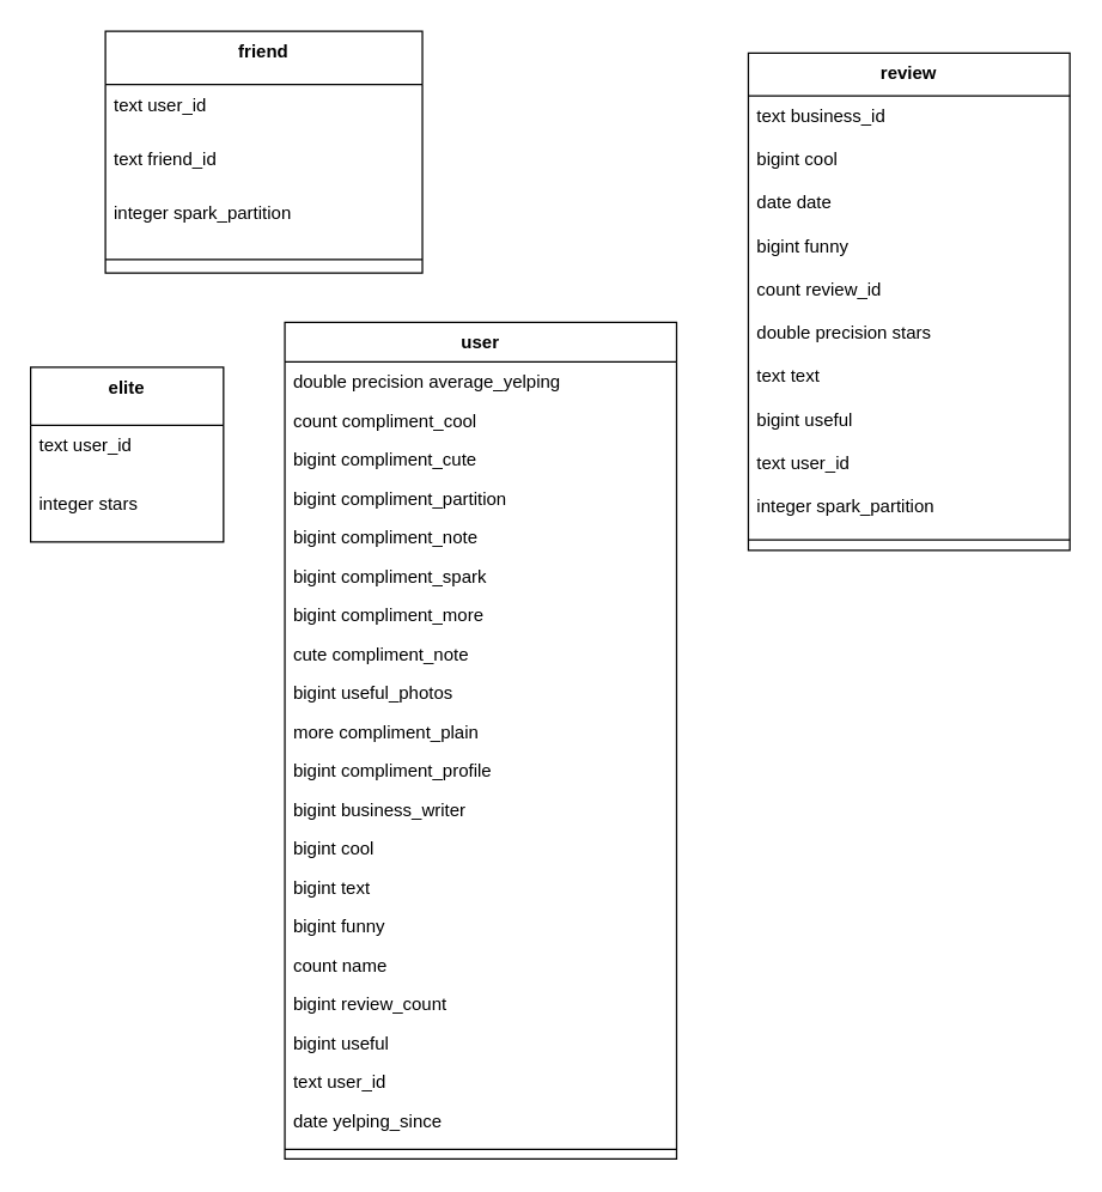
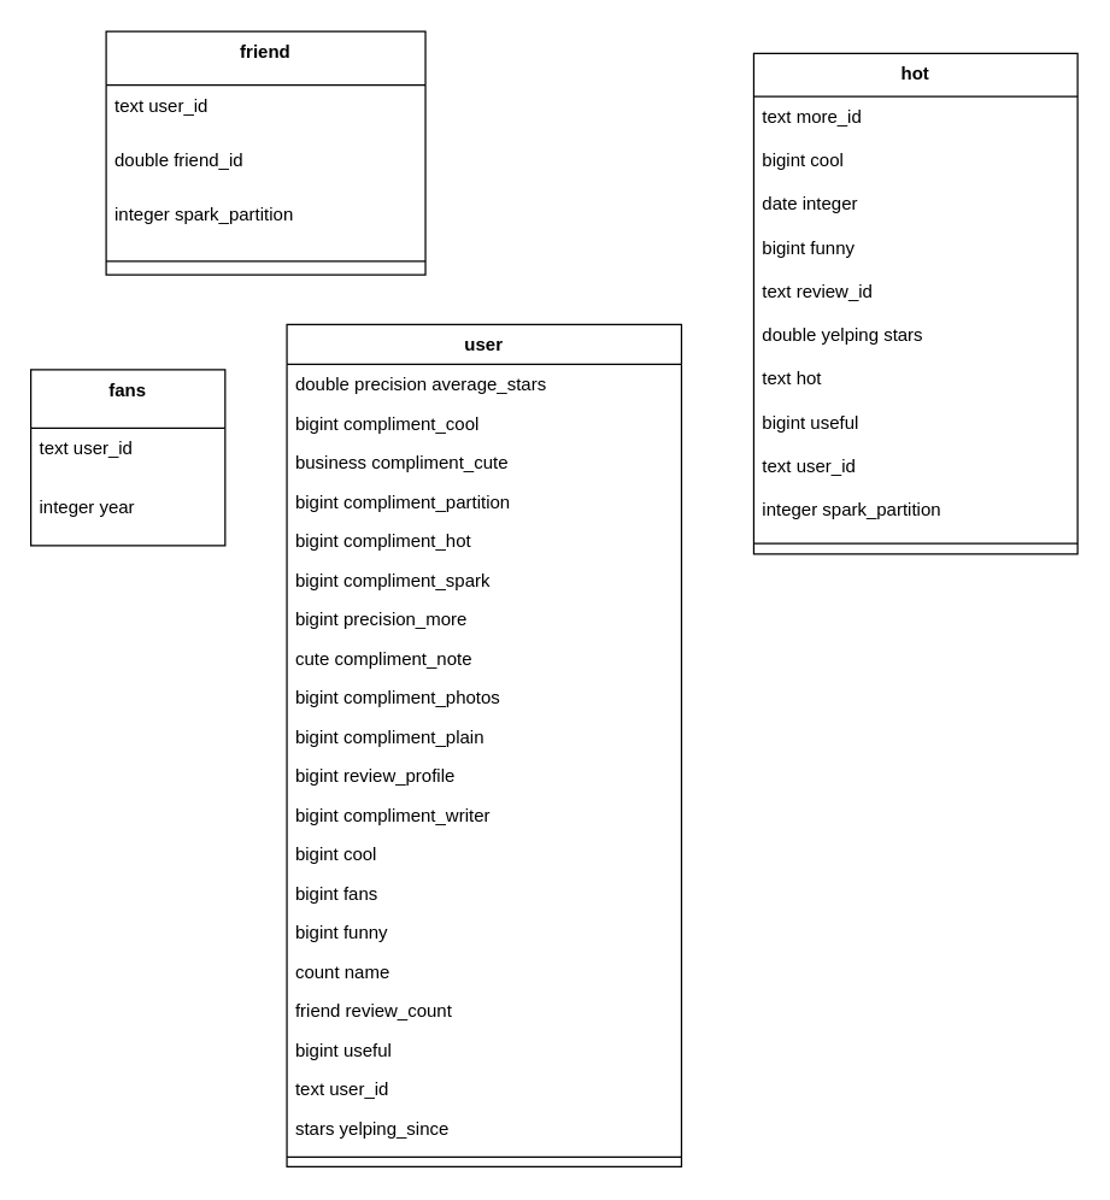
  <mxCell id="0" />
  <mxCell id="1" parent="0" />
- <mxCell id="2" value="elite" style="swimlane;fontStyle=1;align=center;verticalAlign=top;childLayout=stackLayout;horizontal=1;startSize=38.857;horizontalStack=0;resizeParent=1;resizeParentMax=0;resizeLast=0;collapsible=0;marginBottom=0;" parent="1" vertex="1"><mxGeometry x="20" y="245" width="129" height="116.857" as="geometry" /></mxCell>
+ <mxCell id="2" value="fans" style="swimlane;fontStyle=1;align=center;verticalAlign=top;childLayout=stackLayout;horizontal=1;startSize=38.857;horizontalStack=0;resizeParent=1;resizeParentMax=0;resizeLast=0;collapsible=0;marginBottom=0;" parent="1" vertex="1"><mxGeometry x="20" y="245" width="129" height="116.857" as="geometry" /></mxCell>
  <mxCell id="3" value="text user_id" style="text;strokeColor=none;fillColor=none;align=left;verticalAlign=top;spacingLeft=4;spacingRight=4;overflow=hidden;rotatable=0;points=[[0,0.5],[1,0.5]];portConstraint=eastwest;" parent="2" vertex="1"><mxGeometry y="38.857" width="129" height="39" as="geometry" /></mxCell>
- <mxCell id="4" value="integer stars" style="text;strokeColor=none;fillColor=none;align=left;verticalAlign=top;spacingLeft=4;spacingRight=4;overflow=hidden;rotatable=0;points=[[0,0.5],[1,0.5]];portConstraint=eastwest;" parent="2" vertex="1"><mxGeometry y="77.857" width="129" height="39" as="geometry" /></mxCell>
+ <mxCell id="4" value="integer year" style="text;strokeColor=none;fillColor=none;align=left;verticalAlign=top;spacingLeft=4;spacingRight=4;overflow=hidden;rotatable=0;points=[[0,0.5],[1,0.5]];portConstraint=eastwest;" parent="2" vertex="1"><mxGeometry y="77.857" width="129" height="39" as="geometry" /></mxCell>
  <mxCell id="5" value="friend" style="swimlane;fontStyle=1;align=center;verticalAlign=top;childLayout=stackLayout;horizontal=1;startSize=35.556;horizontalStack=0;resizeParent=1;resizeParentMax=0;resizeLast=0;collapsible=0;marginBottom=0;" parent="1" vertex="1"><mxGeometry x="70" y="20.48" width="212" height="161.556" as="geometry" /></mxCell>
  <mxCell id="6" value="text user_id" style="text;strokeColor=none;fillColor=none;align=left;verticalAlign=top;spacingLeft=4;spacingRight=4;overflow=hidden;rotatable=0;points=[[0,0.5],[1,0.5]];portConstraint=eastwest;" parent="5" vertex="1"><mxGeometry y="35.556" width="212" height="36" as="geometry" /></mxCell>
- <mxCell id="7" value="text friend_id" style="text;strokeColor=none;fillColor=none;align=left;verticalAlign=top;spacingLeft=4;spacingRight=4;overflow=hidden;rotatable=0;points=[[0,0.5],[1,0.5]];portConstraint=eastwest;" parent="5" vertex="1"><mxGeometry y="71.556" width="212" height="36" as="geometry" /></mxCell>
+ <mxCell id="7" value="double friend_id" style="text;strokeColor=none;fillColor=none;align=left;verticalAlign=top;spacingLeft=4;spacingRight=4;overflow=hidden;rotatable=0;points=[[0,0.5],[1,0.5]];portConstraint=eastwest;" parent="5" vertex="1"><mxGeometry y="71.556" width="212" height="36" as="geometry" /></mxCell>
  <mxCell id="8" value="integer spark_partition" style="text;strokeColor=none;fillColor=none;align=left;verticalAlign=top;spacingLeft=4;spacingRight=4;overflow=hidden;rotatable=0;points=[[0,0.5],[1,0.5]];portConstraint=eastwest;" parent="5" vertex="1"><mxGeometry y="107.556" width="212" height="36" as="geometry" /></mxCell>
  <mxCell id="9" style="line;strokeWidth=1;fillColor=none;align=left;verticalAlign=middle;spacingTop=-1;spacingLeft=3;spacingRight=3;rotatable=0;labelPosition=right;points=[];portConstraint=eastwest;strokeColor=inherit;" parent="5" vertex="1"><mxGeometry y="143.556" width="212" height="18" as="geometry" /></mxCell>
- <mxCell id="10" value="review" style="swimlane;fontStyle=1;align=center;verticalAlign=top;childLayout=stackLayout;horizontal=1;startSize=28.522;horizontalStack=0;resizeParent=1;resizeParentMax=0;resizeLast=0;collapsible=0;marginBottom=0;" parent="1" vertex="1"><mxGeometry x="500" width="215" height="332.522" as="geometry" y="35" /></mxCell>
- <mxCell id="11" value="text business_id" style="text;strokeColor=none;fillColor=none;align=left;verticalAlign=top;spacingLeft=4;spacingRight=4;overflow=hidden;rotatable=0;points=[[0,0.5],[1,0.5]];portConstraint=eastwest;" parent="10" vertex="1"><mxGeometry y="28.522" width="215" height="29" as="geometry" /></mxCell>
+ <mxCell id="10" value="hot" style="swimlane;fontStyle=1;align=center;verticalAlign=top;childLayout=stackLayout;horizontal=1;startSize=28.522;horizontalStack=0;resizeParent=1;resizeParentMax=0;resizeLast=0;collapsible=0;marginBottom=0;" parent="1" vertex="1"><mxGeometry x="500" width="215" height="332.522" as="geometry" y="35" /></mxCell>
+ <mxCell id="11" value="text more_id" style="text;strokeColor=none;fillColor=none;align=left;verticalAlign=top;spacingLeft=4;spacingRight=4;overflow=hidden;rotatable=0;points=[[0,0.5],[1,0.5]];portConstraint=eastwest;" parent="10" vertex="1"><mxGeometry y="28.522" width="215" height="29" as="geometry" /></mxCell>
  <mxCell id="12" value="bigint cool" style="text;strokeColor=none;fillColor=none;align=left;verticalAlign=top;spacingLeft=4;spacingRight=4;overflow=hidden;rotatable=0;points=[[0,0.5],[1,0.5]];portConstraint=eastwest;" parent="10" vertex="1"><mxGeometry y="57.522" width="215" height="29" as="geometry" /></mxCell>
- <mxCell id="13" value="date date" style="text;strokeColor=none;fillColor=none;align=left;verticalAlign=top;spacingLeft=4;spacingRight=4;overflow=hidden;rotatable=0;points=[[0,0.5],[1,0.5]];portConstraint=eastwest;" parent="10" vertex="1"><mxGeometry y="86.522" width="215" height="29" as="geometry" /></mxCell>
+ <mxCell id="13" value="date integer" style="text;strokeColor=none;fillColor=none;align=left;verticalAlign=top;spacingLeft=4;spacingRight=4;overflow=hidden;rotatable=0;points=[[0,0.5],[1,0.5]];portConstraint=eastwest;" parent="10" vertex="1"><mxGeometry y="86.522" width="215" height="29" as="geometry" /></mxCell>
  <mxCell id="14" value="bigint funny" style="text;strokeColor=none;fillColor=none;align=left;verticalAlign=top;spacingLeft=4;spacingRight=4;overflow=hidden;rotatable=0;points=[[0,0.5],[1,0.5]];portConstraint=eastwest;" parent="10" vertex="1"><mxGeometry y="115.522" width="215" height="29" as="geometry" /></mxCell>
- <mxCell id="15" value="count review_id" style="text;strokeColor=none;fillColor=none;align=left;verticalAlign=top;spacingLeft=4;spacingRight=4;overflow=hidden;rotatable=0;points=[[0,0.5],[1,0.5]];portConstraint=eastwest;" parent="10" vertex="1"><mxGeometry y="144.522" width="215" height="29" as="geometry" /></mxCell>
- <mxCell id="16" value="double precision stars" style="text;strokeColor=none;fillColor=none;align=left;verticalAlign=top;spacingLeft=4;spacingRight=4;overflow=hidden;rotatable=0;points=[[0,0.5],[1,0.5]];portConstraint=eastwest;" parent="10" vertex="1"><mxGeometry y="173.522" width="215" height="29" as="geometry" /></mxCell>
- <mxCell id="17" value="text text" style="text;strokeColor=none;fillColor=none;align=left;verticalAlign=top;spacingLeft=4;spacingRight=4;overflow=hidden;rotatable=0;points=[[0,0.5],[1,0.5]];portConstraint=eastwest;" parent="10" vertex="1"><mxGeometry y="202.522" width="215" height="29" as="geometry" /></mxCell>
+ <mxCell id="15" value="text review_id" style="text;strokeColor=none;fillColor=none;align=left;verticalAlign=top;spacingLeft=4;spacingRight=4;overflow=hidden;rotatable=0;points=[[0,0.5],[1,0.5]];portConstraint=eastwest;" parent="10" vertex="1"><mxGeometry y="144.522" width="215" height="29" as="geometry" /></mxCell>
+ <mxCell id="16" value="double yelping stars" style="text;strokeColor=none;fillColor=none;align=left;verticalAlign=top;spacingLeft=4;spacingRight=4;overflow=hidden;rotatable=0;points=[[0,0.5],[1,0.5]];portConstraint=eastwest;" parent="10" vertex="1"><mxGeometry y="173.522" width="215" height="29" as="geometry" /></mxCell>
+ <mxCell id="17" value="text hot" style="text;strokeColor=none;fillColor=none;align=left;verticalAlign=top;spacingLeft=4;spacingRight=4;overflow=hidden;rotatable=0;points=[[0,0.5],[1,0.5]];portConstraint=eastwest;" parent="10" vertex="1"><mxGeometry y="202.522" width="215" height="29" as="geometry" /></mxCell>
  <mxCell id="18" value="bigint useful" style="text;strokeColor=none;fillColor=none;align=left;verticalAlign=top;spacingLeft=4;spacingRight=4;overflow=hidden;rotatable=0;points=[[0,0.5],[1,0.5]];portConstraint=eastwest;" parent="10" vertex="1"><mxGeometry y="231.522" width="215" height="29" as="geometry" /></mxCell>
  <mxCell id="19" value="text user_id" style="text;strokeColor=none;fillColor=none;align=left;verticalAlign=top;spacingLeft=4;spacingRight=4;overflow=hidden;rotatable=0;points=[[0,0.5],[1,0.5]];portConstraint=eastwest;" parent="10" vertex="1"><mxGeometry y="260.522" width="215" height="29" as="geometry" /></mxCell>
  <mxCell id="20" value="integer spark_partition" style="text;strokeColor=none;fillColor=none;align=left;verticalAlign=top;spacingLeft=4;spacingRight=4;overflow=hidden;rotatable=0;points=[[0,0.5],[1,0.5]];portConstraint=eastwest;" parent="10" vertex="1"><mxGeometry y="289.522" width="215" height="29" as="geometry" /></mxCell>
  <mxCell id="21" style="line;strokeWidth=1;fillColor=none;align=left;verticalAlign=middle;spacingTop=-1;spacingLeft=3;spacingRight=3;rotatable=0;labelPosition=right;points=[];portConstraint=eastwest;strokeColor=inherit;" parent="10" vertex="1"><mxGeometry y="318.522" width="215" height="14" as="geometry" /></mxCell>
  <mxCell id="22" value="user" style="swimlane;fontStyle=1;align=center;verticalAlign=top;childLayout=stackLayout;horizontal=1;startSize=26.419;horizontalStack=0;resizeParent=1;resizeParentMax=0;resizeLast=0;collapsible=0;marginBottom=0;" parent="1" vertex="1"><mxGeometry x="190" y="215" width="262" height="559.419" as="geometry" /></mxCell>
- <mxCell id="23" value="double precision average_yelping" style="text;strokeColor=none;fillColor=none;align=left;verticalAlign=top;spacingLeft=4;spacingRight=4;overflow=hidden;rotatable=0;points=[[0,0.5],[1,0.5]];portConstraint=eastwest;" parent="22" vertex="1"><mxGeometry y="26.419" width="262" height="26" as="geometry" /></mxCell>
- <mxCell id="24" value="count compliment_cool" style="text;strokeColor=none;fillColor=none;align=left;verticalAlign=top;spacingLeft=4;spacingRight=4;overflow=hidden;rotatable=0;points=[[0,0.5],[1,0.5]];portConstraint=eastwest;" parent="22" vertex="1"><mxGeometry y="52.419" width="262" height="26" as="geometry" /></mxCell>
- <mxCell id="25" value="bigint compliment_cute" style="text;strokeColor=none;fillColor=none;align=left;verticalAlign=top;spacingLeft=4;spacingRight=4;overflow=hidden;rotatable=0;points=[[0,0.5],[1,0.5]];portConstraint=eastwest;" parent="22" vertex="1"><mxGeometry y="78.419" width="262" height="26" as="geometry" /></mxCell>
+ <mxCell id="23" value="double precision average_stars" style="text;strokeColor=none;fillColor=none;align=left;verticalAlign=top;spacingLeft=4;spacingRight=4;overflow=hidden;rotatable=0;points=[[0,0.5],[1,0.5]];portConstraint=eastwest;" parent="22" vertex="1"><mxGeometry y="26.419" width="262" height="26" as="geometry" /></mxCell>
+ <mxCell id="24" value="bigint compliment_cool" style="text;strokeColor=none;fillColor=none;align=left;verticalAlign=top;spacingLeft=4;spacingRight=4;overflow=hidden;rotatable=0;points=[[0,0.5],[1,0.5]];portConstraint=eastwest;" parent="22" vertex="1"><mxGeometry y="52.419" width="262" height="26" as="geometry" /></mxCell>
+ <mxCell id="25" value="business compliment_cute" style="text;strokeColor=none;fillColor=none;align=left;verticalAlign=top;spacingLeft=4;spacingRight=4;overflow=hidden;rotatable=0;points=[[0,0.5],[1,0.5]];portConstraint=eastwest;" parent="22" vertex="1"><mxGeometry y="78.419" width="262" height="26" as="geometry" /></mxCell>
  <mxCell id="26" value="bigint compliment_partition" style="text;strokeColor=none;fillColor=none;align=left;verticalAlign=top;spacingLeft=4;spacingRight=4;overflow=hidden;rotatable=0;points=[[0,0.5],[1,0.5]];portConstraint=eastwest;" parent="22" vertex="1"><mxGeometry y="104.419" width="262" height="26" as="geometry" /></mxCell>
- <mxCell id="27" value="bigint compliment_note" style="text;strokeColor=none;fillColor=none;align=left;verticalAlign=top;spacingLeft=4;spacingRight=4;overflow=hidden;rotatable=0;points=[[0,0.5],[1,0.5]];portConstraint=eastwest;" parent="22" vertex="1"><mxGeometry y="130.419" width="262" height="26" as="geometry" /></mxCell>
+ <mxCell id="27" value="bigint compliment_hot" style="text;strokeColor=none;fillColor=none;align=left;verticalAlign=top;spacingLeft=4;spacingRight=4;overflow=hidden;rotatable=0;points=[[0,0.5],[1,0.5]];portConstraint=eastwest;" parent="22" vertex="1"><mxGeometry y="130.419" width="262" height="26" as="geometry" /></mxCell>
  <mxCell id="28" value="bigint compliment_spark" style="text;strokeColor=none;fillColor=none;align=left;verticalAlign=top;spacingLeft=4;spacingRight=4;overflow=hidden;rotatable=0;points=[[0,0.5],[1,0.5]];portConstraint=eastwest;" parent="22" vertex="1"><mxGeometry y="156.419" width="262" height="26" as="geometry" /></mxCell>
- <mxCell id="29" value="bigint compliment_more" style="text;strokeColor=none;fillColor=none;align=left;verticalAlign=top;spacingLeft=4;spacingRight=4;overflow=hidden;rotatable=0;points=[[0,0.5],[1,0.5]];portConstraint=eastwest;" parent="22" vertex="1"><mxGeometry y="182.419" width="262" height="26" as="geometry" /></mxCell>
+ <mxCell id="29" value="bigint precision_more" style="text;strokeColor=none;fillColor=none;align=left;verticalAlign=top;spacingLeft=4;spacingRight=4;overflow=hidden;rotatable=0;points=[[0,0.5],[1,0.5]];portConstraint=eastwest;" parent="22" vertex="1"><mxGeometry y="182.419" width="262" height="26" as="geometry" /></mxCell>
  <mxCell id="30" value="cute compliment_note" style="text;strokeColor=none;fillColor=none;align=left;verticalAlign=top;spacingLeft=4;spacingRight=4;overflow=hidden;rotatable=0;points=[[0,0.5],[1,0.5]];portConstraint=eastwest;" parent="22" vertex="1"><mxGeometry y="208.419" width="262" height="26" as="geometry" /></mxCell>
- <mxCell id="31" value="bigint useful_photos" style="text;strokeColor=none;fillColor=none;align=left;verticalAlign=top;spacingLeft=4;spacingRight=4;overflow=hidden;rotatable=0;points=[[0,0.5],[1,0.5]];portConstraint=eastwest;" parent="22" vertex="1"><mxGeometry y="234.419" width="262" height="26" as="geometry" /></mxCell>
- <mxCell id="32" value="more compliment_plain" style="text;strokeColor=none;fillColor=none;align=left;verticalAlign=top;spacingLeft=4;spacingRight=4;overflow=hidden;rotatable=0;points=[[0,0.5],[1,0.5]];portConstraint=eastwest;" parent="22" vertex="1"><mxGeometry y="260.419" width="262" height="26" as="geometry" /></mxCell>
- <mxCell id="33" value="bigint compliment_profile" style="text;strokeColor=none;fillColor=none;align=left;verticalAlign=top;spacingLeft=4;spacingRight=4;overflow=hidden;rotatable=0;points=[[0,0.5],[1,0.5]];portConstraint=eastwest;" parent="22" vertex="1"><mxGeometry y="286.419" width="262" height="26" as="geometry" /></mxCell>
- <mxCell id="34" value="bigint business_writer" style="text;strokeColor=none;fillColor=none;align=left;verticalAlign=top;spacingLeft=4;spacingRight=4;overflow=hidden;rotatable=0;points=[[0,0.5],[1,0.5]];portConstraint=eastwest;" parent="22" vertex="1"><mxGeometry y="312.419" width="262" height="26" as="geometry" /></mxCell>
+ <mxCell id="31" value="bigint compliment_photos" style="text;strokeColor=none;fillColor=none;align=left;verticalAlign=top;spacingLeft=4;spacingRight=4;overflow=hidden;rotatable=0;points=[[0,0.5],[1,0.5]];portConstraint=eastwest;" parent="22" vertex="1"><mxGeometry y="234.419" width="262" height="26" as="geometry" /></mxCell>
+ <mxCell id="32" value="bigint compliment_plain" style="text;strokeColor=none;fillColor=none;align=left;verticalAlign=top;spacingLeft=4;spacingRight=4;overflow=hidden;rotatable=0;points=[[0,0.5],[1,0.5]];portConstraint=eastwest;" parent="22" vertex="1"><mxGeometry y="260.419" width="262" height="26" as="geometry" /></mxCell>
+ <mxCell id="33" value="bigint review_profile" style="text;strokeColor=none;fillColor=none;align=left;verticalAlign=top;spacingLeft=4;spacingRight=4;overflow=hidden;rotatable=0;points=[[0,0.5],[1,0.5]];portConstraint=eastwest;" parent="22" vertex="1"><mxGeometry y="286.419" width="262" height="26" as="geometry" /></mxCell>
+ <mxCell id="34" value="bigint compliment_writer" style="text;strokeColor=none;fillColor=none;align=left;verticalAlign=top;spacingLeft=4;spacingRight=4;overflow=hidden;rotatable=0;points=[[0,0.5],[1,0.5]];portConstraint=eastwest;" parent="22" vertex="1"><mxGeometry y="312.419" width="262" height="26" as="geometry" /></mxCell>
  <mxCell id="35" value="bigint cool" style="text;strokeColor=none;fillColor=none;align=left;verticalAlign=top;spacingLeft=4;spacingRight=4;overflow=hidden;rotatable=0;points=[[0,0.5],[1,0.5]];portConstraint=eastwest;" parent="22" vertex="1"><mxGeometry y="338.419" width="262" height="26" as="geometry" /></mxCell>
- <mxCell id="36" value="bigint text" style="text;strokeColor=none;fillColor=none;align=left;verticalAlign=top;spacingLeft=4;spacingRight=4;overflow=hidden;rotatable=0;points=[[0,0.5],[1,0.5]];portConstraint=eastwest;" parent="22" vertex="1"><mxGeometry y="364.419" width="262" height="26" as="geometry" /></mxCell>
+ <mxCell id="36" value="bigint fans" style="text;strokeColor=none;fillColor=none;align=left;verticalAlign=top;spacingLeft=4;spacingRight=4;overflow=hidden;rotatable=0;points=[[0,0.5],[1,0.5]];portConstraint=eastwest;" parent="22" vertex="1"><mxGeometry y="364.419" width="262" height="26" as="geometry" /></mxCell>
  <mxCell id="37" value="bigint funny" style="text;strokeColor=none;fillColor=none;align=left;verticalAlign=top;spacingLeft=4;spacingRight=4;overflow=hidden;rotatable=0;points=[[0,0.5],[1,0.5]];portConstraint=eastwest;" parent="22" vertex="1"><mxGeometry y="390.419" width="262" height="26" as="geometry" /></mxCell>
  <mxCell id="38" value="count name" style="text;strokeColor=none;fillColor=none;align=left;verticalAlign=top;spacingLeft=4;spacingRight=4;overflow=hidden;rotatable=0;points=[[0,0.5],[1,0.5]];portConstraint=eastwest;" parent="22" vertex="1"><mxGeometry y="416.419" width="262" height="26" as="geometry" /></mxCell>
- <mxCell id="39" value="bigint review_count" style="text;strokeColor=none;fillColor=none;align=left;verticalAlign=top;spacingLeft=4;spacingRight=4;overflow=hidden;rotatable=0;points=[[0,0.5],[1,0.5]];portConstraint=eastwest;" parent="22" vertex="1"><mxGeometry y="442.419" width="262" height="26" as="geometry" /></mxCell>
+ <mxCell id="39" value="friend review_count" style="text;strokeColor=none;fillColor=none;align=left;verticalAlign=top;spacingLeft=4;spacingRight=4;overflow=hidden;rotatable=0;points=[[0,0.5],[1,0.5]];portConstraint=eastwest;" parent="22" vertex="1"><mxGeometry y="442.419" width="262" height="26" as="geometry" /></mxCell>
  <mxCell id="40" value="bigint useful" style="text;strokeColor=none;fillColor=none;align=left;verticalAlign=top;spacingLeft=4;spacingRight=4;overflow=hidden;rotatable=0;points=[[0,0.5],[1,0.5]];portConstraint=eastwest;" parent="22" vertex="1"><mxGeometry y="468.419" width="262" height="26" as="geometry" /></mxCell>
  <mxCell id="41" value="text user_id" style="text;strokeColor=none;fillColor=none;align=left;verticalAlign=top;spacingLeft=4;spacingRight=4;overflow=hidden;rotatable=0;points=[[0,0.5],[1,0.5]];portConstraint=eastwest;" parent="22" vertex="1"><mxGeometry y="494.419" width="262" height="26" as="geometry" /></mxCell>
- <mxCell id="42" value="date yelping_since" style="text;strokeColor=none;fillColor=none;align=left;verticalAlign=top;spacingLeft=4;spacingRight=4;overflow=hidden;rotatable=0;points=[[0,0.5],[1,0.5]];portConstraint=eastwest;" parent="22" vertex="1"><mxGeometry y="520.419" width="262" height="26" as="geometry" /></mxCell>
+ <mxCell id="42" value="stars yelping_since" style="text;strokeColor=none;fillColor=none;align=left;verticalAlign=top;spacingLeft=4;spacingRight=4;overflow=hidden;rotatable=0;points=[[0,0.5],[1,0.5]];portConstraint=eastwest;" parent="22" vertex="1"><mxGeometry y="520.419" width="262" height="26" as="geometry" /></mxCell>
  <mxCell id="43" style="line;strokeWidth=1;fillColor=none;align=left;verticalAlign=middle;spacingTop=-1;spacingLeft=3;spacingRight=3;rotatable=0;labelPosition=right;points=[];portConstraint=eastwest;strokeColor=inherit;" parent="22" vertex="1"><mxGeometry y="546.419" width="262" height="13" as="geometry" /></mxCell>
